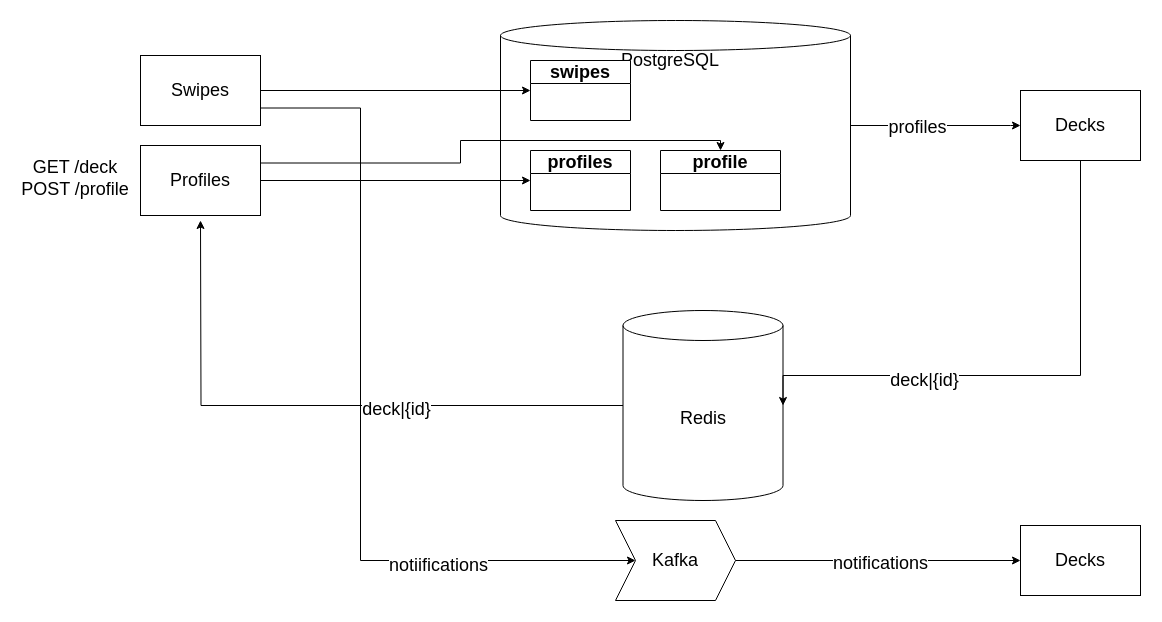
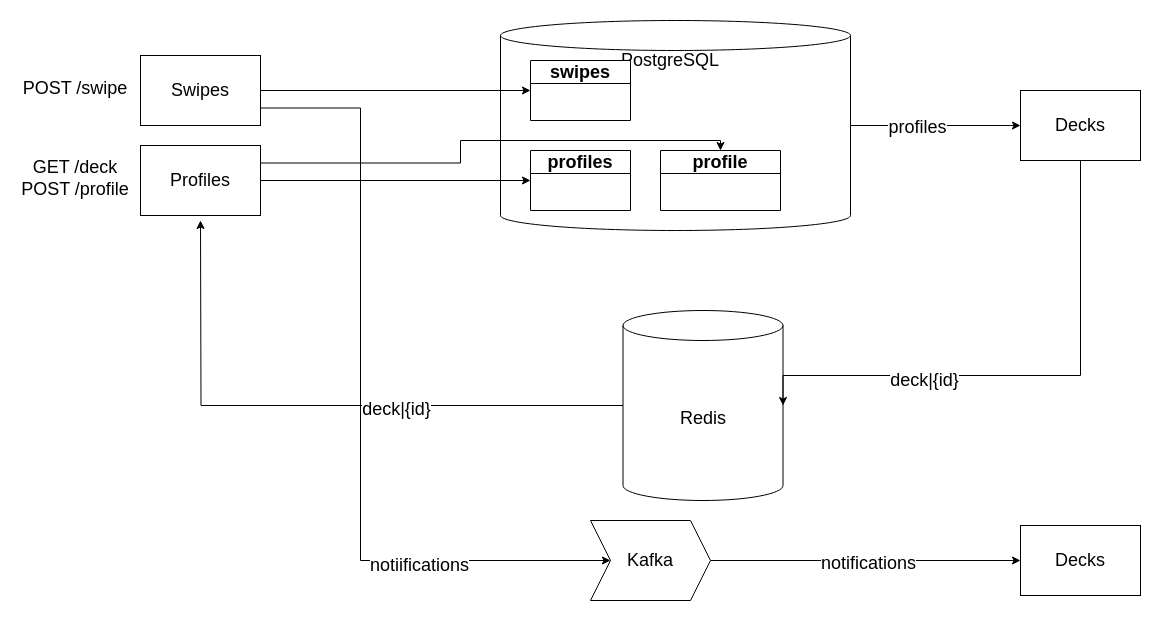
  <mxCell id="0" />
  <mxCell id="1" parent="0" />
  <mxCell id="2" value="" style="group;fontSize=18;" parent="1" vertex="1" connectable="0"><mxGeometry x="500" y="20" width="350" height="210" as="geometry" /></mxCell>
  <mxCell id="3" value="" style="shape=cylinder3;whiteSpace=wrap;html=1;boundedLbl=1;backgroundOutline=1;size=15;" parent="2" vertex="1"><mxGeometry width="350" height="210" as="geometry" /></mxCell>
  <mxCell id="4" value="PostgreSQL" style="text;html=1;align=center;verticalAlign=middle;whiteSpace=wrap;rounded=0;fontSize=18;" parent="2" vertex="1"><mxGeometry x="140" y="25" width="60" height="30" as="geometry" /></mxCell>
  <mxCell id="5" value="profile" style="swimlane;whiteSpace=wrap;html=1;fontSize=18;" parent="2" vertex="1"><mxGeometry x="160" y="130" width="120" height="60" as="geometry" /></mxCell>
  <mxCell id="6" value="profiles" style="swimlane;whiteSpace=wrap;html=1;fontSize=18;" parent="2" vertex="1"><mxGeometry x="30" y="130" width="100" height="60" as="geometry" /></mxCell>
  <mxCell id="7" style="edgeStyle=orthogonalEdgeStyle;rounded=0;orthogonalLoop=1;jettySize=auto;html=1;" parent="1" source="9" edge="1"><mxGeometry relative="1" as="geometry"><mxPoint x="200" y="220" as="targetPoint" /></mxGeometry></mxCell>
  <mxCell id="8" value="&lt;font style=&quot;font-size: 18px;&quot;&gt;deck|{id}&lt;/font&gt;" style="edgeLabel;html=1;align=center;verticalAlign=middle;resizable=0;points=[];" parent="7" vertex="1" connectable="0"><mxGeometry x="-0.252" y="3" relative="1" as="geometry"><mxPoint as="offset" /></mxGeometry></mxCell>
  <mxCell id="9" value="Redis" style="shape=cylinder3;whiteSpace=wrap;html=1;boundedLbl=1;backgroundOutline=1;size=15;fontSize=18;" parent="1" vertex="1"><mxGeometry x="622.5" y="310" width="160" height="190" as="geometry" /></mxCell>
  <mxCell id="10" style="edgeStyle=orthogonalEdgeStyle;rounded=0;orthogonalLoop=1;jettySize=auto;html=1;exitX=1;exitY=0.25;exitDx=0;exitDy=0;entryX=0.5;entryY=0;entryDx=0;entryDy=0;" parent="1" source="11" target="5" edge="1"><mxGeometry relative="1" as="geometry"><Array as="points"><mxPoint x="460" y="162" /><mxPoint x="460" y="140" /><mxPoint x="720" y="140" /></Array></mxGeometry></mxCell>
  <mxCell id="11" value="Profiles" style="rounded=0;whiteSpace=wrap;html=1;fontSize=18;" parent="1" vertex="1"><mxGeometry x="140" y="145" width="120" height="70" as="geometry" /></mxCell>
  <mxCell id="12" value="swipes" style="swimlane;whiteSpace=wrap;html=1;fontSize=18;" parent="1" vertex="1"><mxGeometry x="530" y="60" width="100" height="60" as="geometry" /></mxCell>
  <mxCell id="13" style="edgeStyle=orthogonalEdgeStyle;rounded=0;orthogonalLoop=1;jettySize=auto;html=1;entryX=0;entryY=0.5;entryDx=0;entryDy=0;" parent="1" source="11" target="6" edge="1"><mxGeometry relative="1" as="geometry" /></mxCell>
  <mxCell id="14" value="GET /deck&lt;div&gt;POST /profile&lt;/div&gt;" style="text;html=1;align=center;verticalAlign=middle;whiteSpace=wrap;rounded=0;fontSize=18;" parent="1" vertex="1"><mxGeometry x="20" y="145" width="110" height="65" as="geometry" /></mxCell>
  <mxCell id="15" style="edgeStyle=orthogonalEdgeStyle;rounded=0;orthogonalLoop=1;jettySize=auto;html=1;entryX=0;entryY=0.5;entryDx=0;entryDy=0;" parent="1" source="18" target="12" edge="1"><mxGeometry relative="1" as="geometry" /></mxCell>
  <mxCell id="16" style="edgeStyle=orthogonalEdgeStyle;rounded=0;orthogonalLoop=1;jettySize=auto;html=1;exitX=1;exitY=0.75;exitDx=0;exitDy=0;entryX=0;entryY=0.5;entryDx=0;entryDy=0;" edge="1" parent="1" source="18" target="27"><mxGeometry relative="1" as="geometry"><mxPoint x="470" y="530" as="targetPoint" /><Array as="points"><mxPoint x="360" y="108" /><mxPoint x="360" y="560" /></Array></mxGeometry></mxCell>
  <mxCell id="17" value="&lt;font style=&quot;font-size: 18px;&quot;&gt;notiifications&lt;/font&gt;" style="edgeLabel;html=1;align=center;verticalAlign=middle;resizable=0;points=[];" vertex="1" connectable="0" parent="16"><mxGeometry x="0.523" y="-4" relative="1" as="geometry"><mxPoint as="offset" /></mxGeometry></mxCell>
  <mxCell id="18" value="Swipes" style="rounded=0;whiteSpace=wrap;html=1;fontSize=18;" parent="1" vertex="1"><mxGeometry x="140" y="55" width="120" height="70" as="geometry" /></mxCell>
+ <mxCell id="19" value="&lt;div&gt;POST /swipe&lt;/div&gt;" style="text;html=1;align=center;verticalAlign=middle;whiteSpace=wrap;rounded=0;fontSize=18;" parent="1" vertex="1"><mxGeometry x="20" y="55" width="110" height="65" as="geometry" /></mxCell>
  <mxCell id="20" value="Decks" style="rounded=0;whiteSpace=wrap;html=1;fontSize=18;" parent="1" vertex="1"><mxGeometry x="1020" y="90" width="120" height="70" as="geometry" /></mxCell>
  <mxCell id="21" style="edgeStyle=orthogonalEdgeStyle;rounded=0;orthogonalLoop=1;jettySize=auto;html=1;entryX=0;entryY=0.5;entryDx=0;entryDy=0;" parent="1" source="3" target="20" edge="1"><mxGeometry relative="1" as="geometry"><Array as="points"><mxPoint x="1010" y="125" /></Array></mxGeometry></mxCell>
  <mxCell id="22" value="profiles" style="edgeLabel;html=1;align=center;verticalAlign=middle;resizable=0;points=[];fontSize=18;" parent="21" vertex="1" connectable="0"><mxGeometry x="-0.224" relative="1" as="geometry"><mxPoint y="1" as="offset" /></mxGeometry></mxCell>
  <mxCell id="23" style="edgeStyle=orthogonalEdgeStyle;rounded=0;orthogonalLoop=1;jettySize=auto;html=1;entryX=1;entryY=0.5;entryDx=0;entryDy=0;entryPerimeter=0;" parent="1" source="20" target="9" edge="1"><mxGeometry relative="1" as="geometry"><Array as="points"><mxPoint x="1080" y="375" /></Array></mxGeometry></mxCell>
  <mxCell id="24" value="&lt;font style=&quot;font-size: 18px;&quot;&gt;deck|{id}&lt;/font&gt;" style="edgeLabel;html=1;align=center;verticalAlign=middle;resizable=0;points=[];" parent="23" vertex="1" connectable="0"><mxGeometry x="0.373" y="4" relative="1" as="geometry"><mxPoint as="offset" /></mxGeometry></mxCell>
  <mxCell id="25" style="edgeStyle=orthogonalEdgeStyle;rounded=0;orthogonalLoop=1;jettySize=auto;html=1;" edge="1" parent="1" source="27" target="28"><mxGeometry relative="1" as="geometry" /></mxCell>
  <mxCell id="26" value="&lt;font style=&quot;font-size: 18px;&quot;&gt;notifications&lt;/font&gt;" style="edgeLabel;html=1;align=center;verticalAlign=middle;resizable=0;points=[];" vertex="1" connectable="0" parent="25"><mxGeometry x="0.01" y="-2" relative="1" as="geometry"><mxPoint as="offset" /></mxGeometry></mxCell>
- <mxCell id="27" value="&lt;font&gt;Kafka&lt;/font&gt;" style="shape=step;perimeter=stepPerimeter;whiteSpace=wrap;html=1;fixedSize=1;fontSize=18;" parent="1" vertex="1"><mxGeometry x="615" y="520" width="120" height="80" as="geometry" /></mxCell>
+ <mxCell id="27" value="&lt;font&gt;Kafka&lt;/font&gt;" style="shape=step;perimeter=stepPerimeter;whiteSpace=wrap;html=1;fixedSize=1;fontSize=18;" parent="1" vertex="1"><mxGeometry x="590" y="520" width="120" height="80" as="geometry" /></mxCell>
  <mxCell id="28" value="Decks" style="rounded=0;whiteSpace=wrap;html=1;fontSize=18;" vertex="1" parent="1"><mxGeometry x="1020" y="525" width="120" height="70" as="geometry" /></mxCell>
